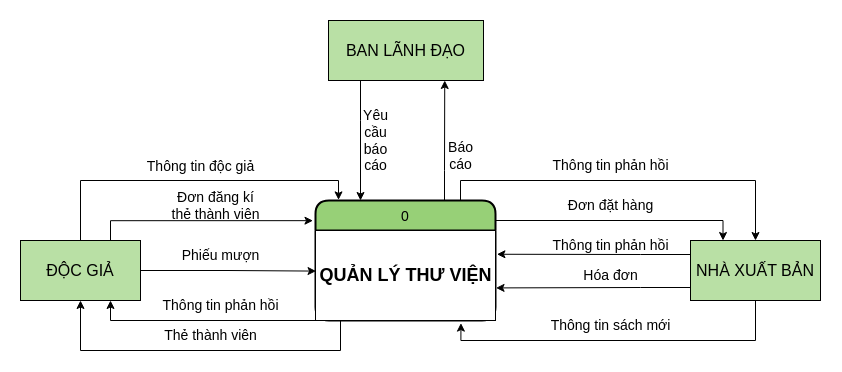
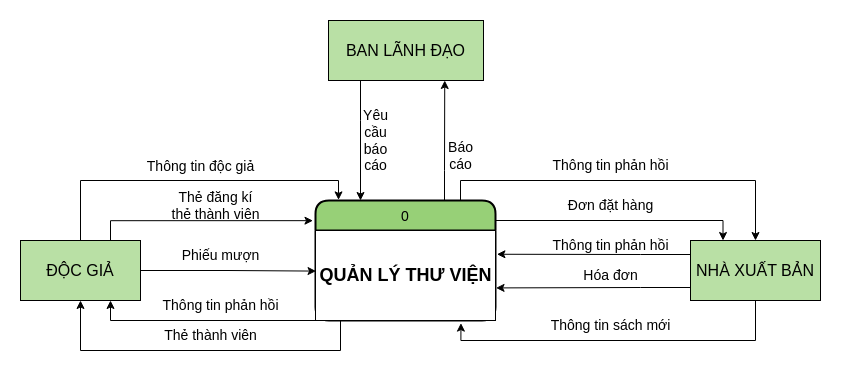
  <mxCell id="0" />
  <mxCell id="1" parent="0" />
  <mxCell id="2" style="edgeStyle=orthogonalEdgeStyle;rounded=0;orthogonalLoop=1;jettySize=auto;html=1;entryX=0.75;entryY=1;entryDx=0;entryDy=0;fontSize=14;" parent="1" source="3" target="6" edge="1"><mxGeometry relative="1" as="geometry"><Array as="points"><mxPoint x="444" y="170" /><mxPoint x="444" y="170" /></Array></mxGeometry></mxCell>
  <mxCell id="3" value="0" style="swimlane;childLayout=stackLayout;horizontal=1;startSize=30;horizontalStack=0;rounded=1;fontSize=14;fontStyle=0;strokeWidth=2;resizeParent=0;resizeLast=1;shadow=0;dashed=0;align=center;fillColor=#97D077;strokeColor=#000000;" parent="1" vertex="1"><mxGeometry x="315" y="200" width="180" height="120" as="geometry" /></mxCell>
  <mxCell id="4" value="&lt;font style=&quot;font-size: 18px;&quot;&gt;&lt;b&gt;QUẢN LÝ THƯ VIỆN&lt;/b&gt;&lt;/font&gt;" style="text;html=1;align=center;verticalAlign=middle;resizable=0;points=[];autosize=1;strokeColor=#000000;fillColor=#FFFFFF;" parent="3" vertex="1"><mxGeometry y="30" width="180" height="90" as="geometry" /></mxCell>
  <mxCell id="5" style="edgeStyle=orthogonalEdgeStyle;rounded=0;orthogonalLoop=1;jettySize=auto;html=1;entryX=0.25;entryY=0;entryDx=0;entryDy=0;fontSize=14;" parent="1" source="6" target="3" edge="1"><mxGeometry relative="1" as="geometry"><Array as="points"><mxPoint x="360" y="120" /><mxPoint x="360" y="120" /></Array></mxGeometry></mxCell>
  <mxCell id="6" value="&lt;font style=&quot;font-size: 16px;&quot;&gt;BAN LÃNH&amp;nbsp;ĐẠO&lt;/font&gt;" style="rounded=0;whiteSpace=wrap;html=1;fontSize=18;fillColor=#B9E0A5;" parent="1" vertex="1"><mxGeometry x="328" y="20" width="155" height="60" as="geometry" /></mxCell>
  <mxCell id="7" style="edgeStyle=orthogonalEdgeStyle;rounded=0;orthogonalLoop=1;jettySize=auto;html=1;entryX=1.008;entryY=0.264;entryDx=0;entryDy=0;entryPerimeter=0;fontSize=14;" parent="1" source="10" target="4" edge="1"><mxGeometry relative="1" as="geometry"><Array as="points"><mxPoint x="640" y="254" /><mxPoint x="640" y="254" /></Array></mxGeometry></mxCell>
  <mxCell id="8" style="edgeStyle=orthogonalEdgeStyle;rounded=0;orthogonalLoop=1;jettySize=auto;html=1;entryX=1.003;entryY=0.638;entryDx=0;entryDy=0;entryPerimeter=0;fontSize=14;" parent="1" source="10" target="4" edge="1"><mxGeometry relative="1" as="geometry"><Array as="points"><mxPoint x="640" y="287" /><mxPoint x="640" y="287" /></Array></mxGeometry></mxCell>
  <mxCell id="9" style="edgeStyle=orthogonalEdgeStyle;rounded=0;orthogonalLoop=1;jettySize=auto;html=1;entryX=0.808;entryY=1.029;entryDx=0;entryDy=0;entryPerimeter=0;fontSize=14;" parent="1" source="10" target="4" edge="1"><mxGeometry relative="1" as="geometry"><Array as="points"><mxPoint x="755" y="340" /><mxPoint x="460" y="340" /></Array></mxGeometry></mxCell>
  <mxCell id="10" value="&lt;font style=&quot;font-size: 16px;&quot;&gt;NHÀ XUẤT BẢN&lt;/font&gt;" style="rounded=0;whiteSpace=wrap;html=1;fontSize=18;fillColor=#B9E0A5;" parent="1" vertex="1"><mxGeometry x="690" y="240" width="130" height="60" as="geometry" /></mxCell>
  <mxCell id="11" style="edgeStyle=orthogonalEdgeStyle;rounded=0;orthogonalLoop=1;jettySize=auto;html=1;entryX=0.128;entryY=-0.005;entryDx=0;entryDy=0;entryPerimeter=0;fontSize=14;" parent="1" source="14" target="3" edge="1"><mxGeometry relative="1" as="geometry"><Array as="points"><mxPoint x="80" y="180" /><mxPoint x="338" y="180" /></Array></mxGeometry></mxCell>
  <mxCell id="12" style="edgeStyle=orthogonalEdgeStyle;rounded=0;orthogonalLoop=1;jettySize=auto;html=1;entryX=-0.014;entryY=0.168;entryDx=0;entryDy=0;entryPerimeter=0;fontSize=14;" parent="1" source="14" target="3" edge="1"><mxGeometry relative="1" as="geometry"><Array as="points"><mxPoint x="110" y="220" /></Array></mxGeometry></mxCell>
  <mxCell id="13" style="edgeStyle=orthogonalEdgeStyle;rounded=0;orthogonalLoop=1;jettySize=auto;html=1;entryX=0.003;entryY=0.451;entryDx=0;entryDy=0;entryPerimeter=0;fontSize=14;" parent="1" source="14" target="4" edge="1"><mxGeometry relative="1" as="geometry" /></mxCell>
  <mxCell id="14" value="&lt;font style=&quot;font-size: 16px;&quot;&gt;ĐỘC GIẢ&lt;/font&gt;" style="rounded=0;whiteSpace=wrap;html=1;fontSize=18;fillColor=#B9E0A5;" parent="1" vertex="1"><mxGeometry x="20" y="240" width="120" height="60" as="geometry" /></mxCell>
  <mxCell id="15" value="&lt;font style=&quot;font-size: 14px;&quot;&gt;Thông tin&amp;nbsp;độc giả&lt;/font&gt;" style="text;html=1;align=center;verticalAlign=middle;resizable=0;points=[];autosize=1;strokeColor=none;fillColor=none;fontSize=16;" parent="1" vertex="1"><mxGeometry x="135" y="150" width="130" height="30" as="geometry" /></mxCell>
- <mxCell id="16" value="Đơn&amp;nbsp;đăng kí &lt;br&gt;thẻ thành viên" style="text;html=1;align=center;verticalAlign=middle;resizable=0;points=[];autosize=1;strokeColor=none;fillColor=none;fontSize=14;" parent="1" vertex="1"><mxGeometry x="160" y="180" width="110" height="50" as="geometry" /></mxCell>
+ <mxCell id="16" value="Thẻ&amp;nbsp;đăng kí &lt;br&gt;thẻ thành viên" style="text;html=1;align=center;verticalAlign=middle;resizable=0;points=[];autosize=1;strokeColor=none;fillColor=none;fontSize=14;" parent="1" vertex="1"><mxGeometry x="160" y="180" width="110" height="50" as="geometry" /></mxCell>
  <mxCell id="17" value="Phiếu mượn" style="text;html=1;align=center;verticalAlign=middle;resizable=0;points=[];autosize=1;strokeColor=none;fillColor=none;fontSize=14;" parent="1" vertex="1"><mxGeometry x="170" y="240" width="100" height="30" as="geometry" /></mxCell>
  <mxCell id="18" style="edgeStyle=orthogonalEdgeStyle;rounded=0;orthogonalLoop=1;jettySize=auto;html=1;entryX=0.75;entryY=1;entryDx=0;entryDy=0;fontSize=14;" parent="1" source="4" target="14" edge="1"><mxGeometry relative="1" as="geometry"><Array as="points"><mxPoint x="110" y="320" /></Array></mxGeometry></mxCell>
  <mxCell id="19" value="Thông tin phản hồi" style="text;html=1;align=center;verticalAlign=middle;resizable=0;points=[];autosize=1;strokeColor=none;fillColor=none;fontSize=14;" parent="1" vertex="1"><mxGeometry x="150" y="290" width="140" height="30" as="geometry" /></mxCell>
  <mxCell id="20" style="edgeStyle=orthogonalEdgeStyle;rounded=0;orthogonalLoop=1;jettySize=auto;html=1;entryX=0.5;entryY=1;entryDx=0;entryDy=0;fontSize=14;" parent="1" source="4" target="14" edge="1"><mxGeometry relative="1" as="geometry"><Array as="points"><mxPoint x="340" y="350" /><mxPoint x="80" y="350" /></Array></mxGeometry></mxCell>
  <mxCell id="21" value="Thẻ thành viên" style="text;html=1;align=center;verticalAlign=middle;resizable=0;points=[];autosize=1;strokeColor=none;fillColor=none;fontSize=14;" parent="1" vertex="1"><mxGeometry x="150" y="320" width="120" height="30" as="geometry" /></mxCell>
  <mxCell id="22" value="Yêu&lt;br&gt;cầu&lt;br&gt;báo&lt;br&gt;cáo" style="text;html=1;align=center;verticalAlign=middle;resizable=0;points=[];autosize=1;strokeColor=none;fillColor=none;fontSize=14;" parent="1" vertex="1"><mxGeometry x="350" y="100" width="50" height="80" as="geometry" /></mxCell>
  <mxCell id="23" value="Báo &lt;br&gt;cáo" style="text;html=1;align=center;verticalAlign=middle;resizable=0;points=[];autosize=1;strokeColor=none;fillColor=none;fontSize=14;" parent="1" vertex="1"><mxGeometry x="435" y="130" width="50" height="50" as="geometry" /></mxCell>
  <mxCell id="24" value="Thông tin phản hồi" style="text;html=1;align=center;verticalAlign=middle;resizable=0;points=[];autosize=1;strokeColor=none;fillColor=none;fontSize=14;" parent="1" vertex="1"><mxGeometry x="540" y="150" width="140" height="30" as="geometry" /></mxCell>
  <mxCell id="25" value="Thông tin phản hồi" style="text;html=1;align=center;verticalAlign=middle;resizable=0;points=[];autosize=1;strokeColor=none;fillColor=none;fontSize=14;" parent="1" vertex="1"><mxGeometry x="540" y="230" width="140" height="30" as="geometry" /></mxCell>
  <mxCell id="26" value="Thông tin sách mới" style="text;html=1;align=center;verticalAlign=middle;resizable=0;points=[];autosize=1;strokeColor=none;fillColor=none;fontSize=14;" parent="1" vertex="1"><mxGeometry x="540" y="310" width="140" height="30" as="geometry" /></mxCell>
  <mxCell id="27" value="Hóa&amp;nbsp;đơn" style="text;html=1;align=center;verticalAlign=middle;resizable=0;points=[];autosize=1;strokeColor=none;fillColor=none;fontSize=14;" parent="1" vertex="1"><mxGeometry x="570" y="260" width="80" height="30" as="geometry" /></mxCell>
  <mxCell id="28" value="Đơn&amp;nbsp;đặt hàng" style="text;html=1;align=center;verticalAlign=middle;resizable=0;points=[];autosize=1;strokeColor=none;fillColor=none;fontSize=14;" parent="1" vertex="1"><mxGeometry x="555" y="190" width="110" height="30" as="geometry" /></mxCell>
  <mxCell id="29" style="edgeStyle=orthogonalEdgeStyle;rounded=0;orthogonalLoop=1;jettySize=auto;html=1;entryX=0.5;entryY=0;entryDx=0;entryDy=0;fontSize=14;" parent="1" target="10" edge="1"><mxGeometry relative="1" as="geometry"><mxPoint x="460" y="200" as="sourcePoint" /><Array as="points"><mxPoint x="460" y="180" /><mxPoint x="755" y="180" /></Array></mxGeometry></mxCell>
  <mxCell id="30" style="edgeStyle=orthogonalEdgeStyle;rounded=0;orthogonalLoop=1;jettySize=auto;html=1;entryX=0.25;entryY=0;entryDx=0;entryDy=0;fontSize=14;exitX=1;exitY=0.25;exitDx=0;exitDy=0;" parent="1" source="3" target="10" edge="1"><mxGeometry relative="1" as="geometry"><Array as="points"><mxPoint x="495" y="220" /><mxPoint x="723" y="220" /></Array></mxGeometry></mxCell>
